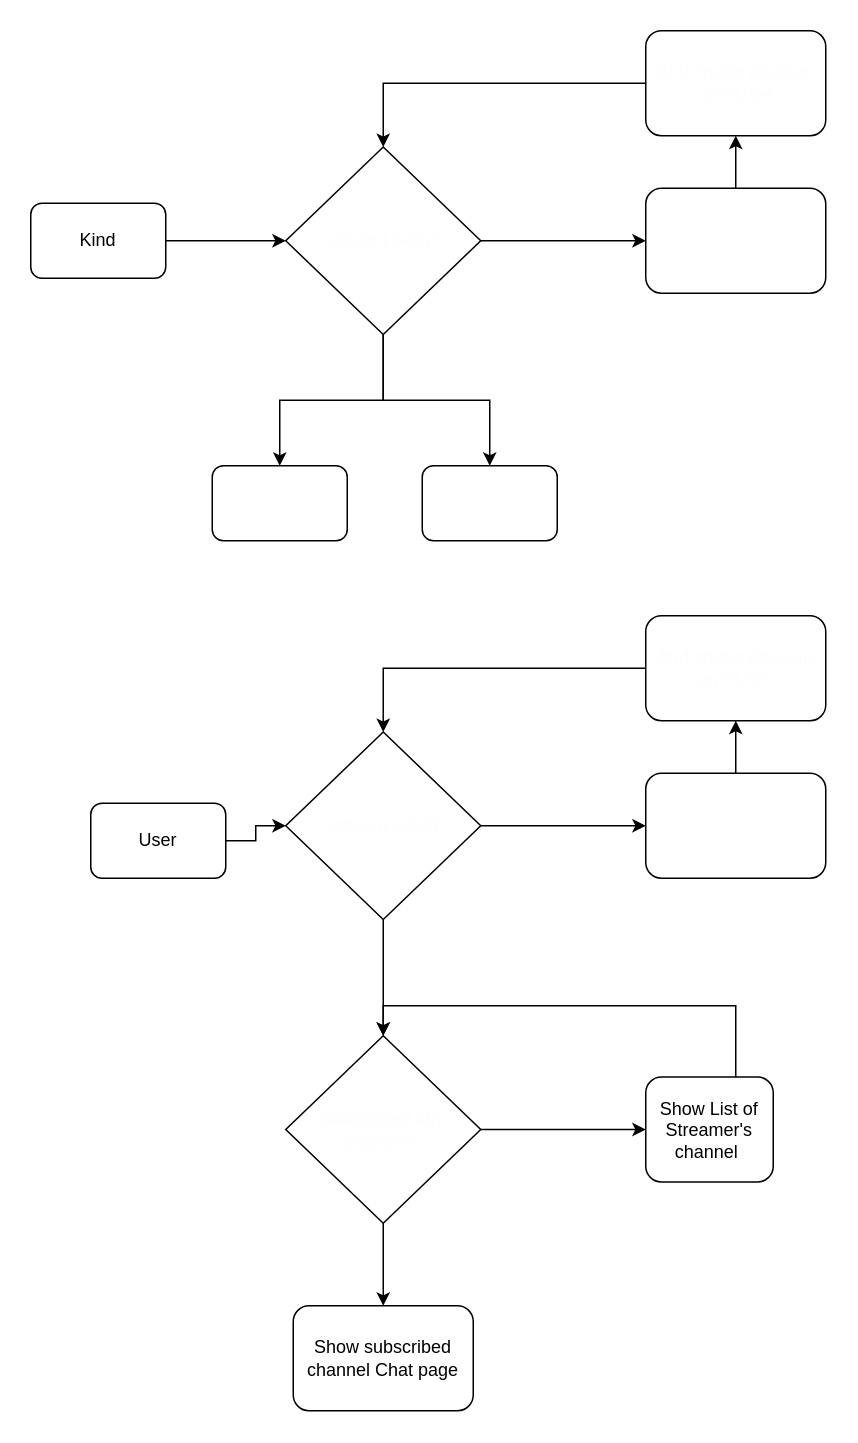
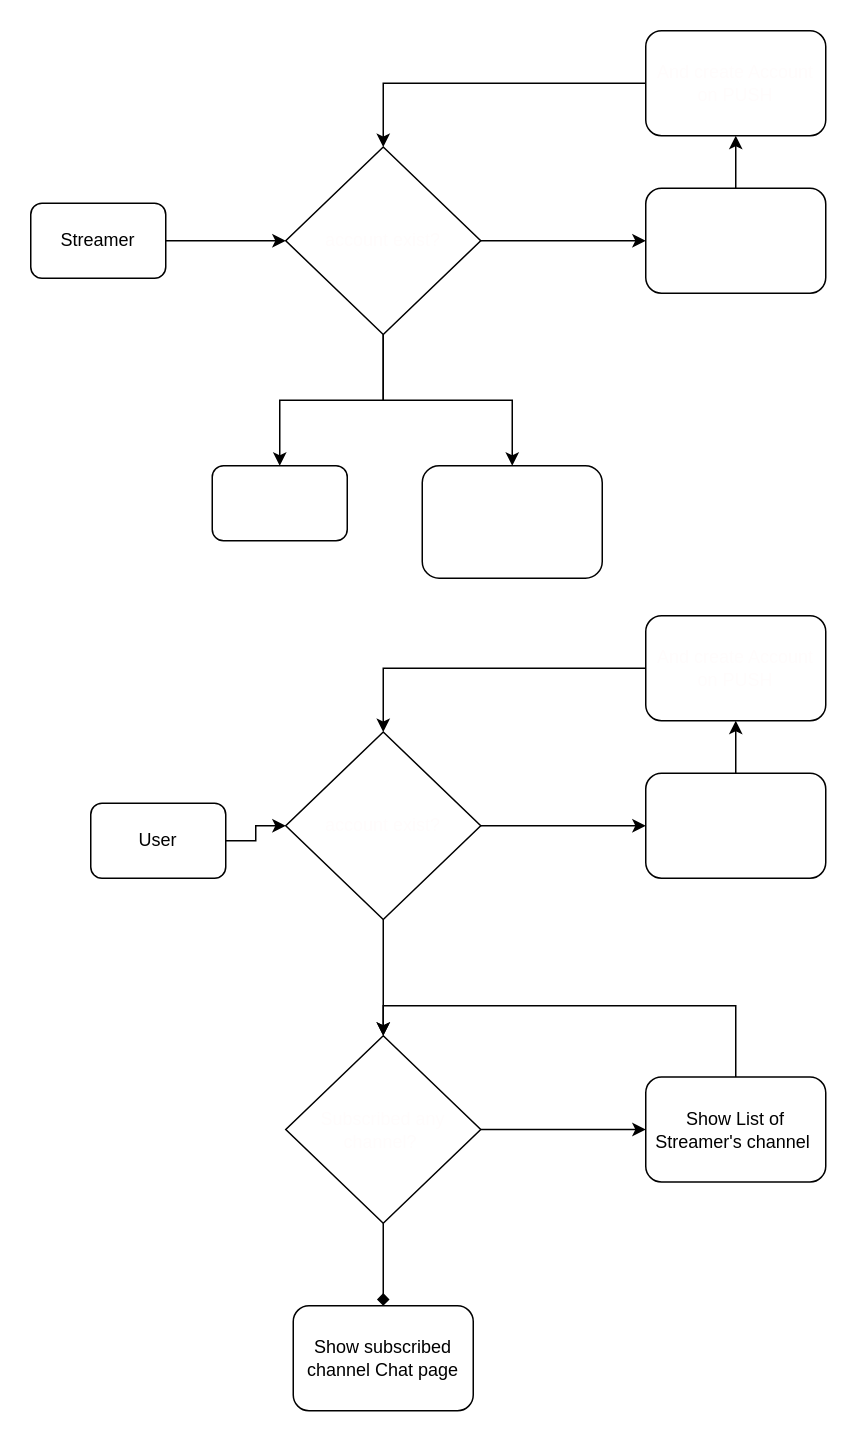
  <mxCell id="0" />
  <mxCell id="1" parent="0" />
  <mxCell id="2" style="edgeStyle=orthogonalEdgeStyle;rounded=0;orthogonalLoop=1;jettySize=auto;html=1;entryX=0;entryY=0.5;entryDx=0;entryDy=0;fontColor=#FFFFFF;" edge="1" parent="1" source="3" target="7"><mxGeometry relative="1" as="geometry" /></mxCell>
- <mxCell id="3" value="Kind" style="rounded=1;whiteSpace=wrap;html=1;" vertex="1" parent="1"><mxGeometry x="20" y="135" width="90" height="50" as="geometry" /></mxCell>
+ <mxCell id="3" value="Streamer" style="rounded=1;whiteSpace=wrap;html=1;" vertex="1" parent="1"><mxGeometry x="20" y="135" width="90" height="50" as="geometry" /></mxCell>
  <mxCell id="4" style="edgeStyle=orthogonalEdgeStyle;rounded=0;orthogonalLoop=1;jettySize=auto;html=1;entryX=0;entryY=0.5;entryDx=0;entryDy=0;fontColor=#FFFFFF;" edge="1" parent="1" source="7" target="9"><mxGeometry relative="1" as="geometry" /></mxCell>
  <mxCell id="5" style="edgeStyle=orthogonalEdgeStyle;rounded=0;orthogonalLoop=1;jettySize=auto;html=1;entryX=0.5;entryY=0;entryDx=0;entryDy=0;fontColor=#FFFFFF;" edge="1" parent="1" source="7" target="14"><mxGeometry relative="1" as="geometry" /></mxCell>
  <mxCell id="6" style="edgeStyle=orthogonalEdgeStyle;rounded=0;orthogonalLoop=1;jettySize=auto;html=1;entryX=0.5;entryY=0;entryDx=0;entryDy=0;fontColor=#FFFFFF;" edge="1" parent="1" source="7" target="15"><mxGeometry relative="1" as="geometry" /></mxCell>
  <mxCell id="7" value="&lt;span style=&quot;&quot; class=&quot;S1PPyQ&quot;&gt;&lt;font color=&quot;#fffcfc&quot;&gt;account exist?&lt;/font&gt;&lt;/span&gt;" style="rhombus;whiteSpace=wrap;html=1;" vertex="1" parent="1"><mxGeometry x="190" y="97.5" width="130" height="125" as="geometry" /></mxCell>
  <mxCell id="8" style="edgeStyle=orthogonalEdgeStyle;rounded=0;orthogonalLoop=1;jettySize=auto;html=1;entryX=0.5;entryY=1;entryDx=0;entryDy=0;fontColor=#FFFFFF;" edge="1" parent="1" source="9" target="11"><mxGeometry relative="1" as="geometry" /></mxCell>
  <mxCell id="9" value="&lt;span style=&quot;&quot; class=&quot;S1PPyQ&quot;&gt;&lt;font color=&quot;#ffffff&quot;&gt;Execute Own Smart Contract&lt;/font&gt;&lt;/span&gt;" style="rounded=1;whiteSpace=wrap;html=1;" vertex="1" parent="1"><mxGeometry x="430" y="125" width="120" height="70" as="geometry" /></mxCell>
  <mxCell id="10" style="edgeStyle=orthogonalEdgeStyle;rounded=0;orthogonalLoop=1;jettySize=auto;html=1;entryX=0.5;entryY=0;entryDx=0;entryDy=0;fontColor=#FFFFFF;" edge="1" parent="1" source="11" target="7"><mxGeometry relative="1" as="geometry" /></mxCell>
  <mxCell id="11" value="&lt;span style=&quot;&quot; class=&quot;S1PPyQ&quot;&gt;&lt;font color=&quot;#fffcfc&quot;&gt;And create Account on PUSH&lt;/font&gt;&lt;/span&gt;" style="rounded=1;whiteSpace=wrap;html=1;" vertex="1" parent="1"><mxGeometry x="430" y="20" width="120" height="70" as="geometry" /></mxCell>
  <mxCell id="12" value="No" style="text;html=1;align=center;verticalAlign=middle;resizable=0;points=[];autosize=1;strokeColor=none;fillColor=none;fontColor=#FFFFFF;" vertex="1" parent="1"><mxGeometry x="320" y="125" width="40" height="30" as="geometry" /></mxCell>
  <mxCell id="13" value="Yes" style="text;html=1;align=center;verticalAlign=middle;resizable=0;points=[];autosize=1;strokeColor=none;fillColor=none;fontColor=#FFFFFF;" vertex="1" parent="1"><mxGeometry x="210" y="222.5" width="40" height="30" as="geometry" /></mxCell>
  <mxCell id="14" value="&lt;span style=&quot;&quot; class=&quot;S1PPyQ&quot;&gt;&lt;font color=&quot;#ffffff&quot;&gt;Notify Subuscriber&lt;/font&gt;&lt;/span&gt;" style="rounded=1;whiteSpace=wrap;html=1;" vertex="1" parent="1"><mxGeometry x="141" y="310" width="90" height="50" as="geometry" /></mxCell>
- <mxCell id="15" value="&lt;span style=&quot;&quot; class=&quot;S1PPyQ&quot;&gt;&lt;font color=&quot;#ffffff&quot;&gt;Discord Kind Chat&lt;/font&gt;&lt;/span&gt;" style="rounded=1;whiteSpace=wrap;html=1;" vertex="1" parent="1"><mxGeometry x="281" y="310" width="90" height="50" as="geometry" /></mxCell>
+ <mxCell id="15" value="&lt;span style=&quot;&quot; class=&quot;S1PPyQ&quot;&gt;&lt;font color=&quot;#ffffff&quot;&gt;Discord Kind Chat&lt;/font&gt;&lt;/span&gt;" style="rounded=1;whiteSpace=wrap;html=1;" vertex="1" parent="1"><mxGeometry x="281" y="310" width="120" height="75" as="geometry" /></mxCell>
  <mxCell id="16" style="edgeStyle=orthogonalEdgeStyle;rounded=0;orthogonalLoop=1;jettySize=auto;html=1;entryX=0;entryY=0.5;entryDx=0;entryDy=0;fontColor=#FFFFFF;" edge="1" parent="1" source="17" target="20"><mxGeometry relative="1" as="geometry" /></mxCell>
  <mxCell id="17" value="User" style="rounded=1;whiteSpace=wrap;html=1;" vertex="1" parent="1"><mxGeometry x="60" y="535" width="90" height="50" as="geometry" /></mxCell>
  <mxCell id="18" style="edgeStyle=orthogonalEdgeStyle;rounded=0;orthogonalLoop=1;jettySize=auto;html=1;entryX=0;entryY=0.5;entryDx=0;entryDy=0;fontColor=#FFFFFF;" edge="1" parent="1" source="20" target="22"><mxGeometry relative="1" as="geometry" /></mxCell>
  <mxCell id="19" style="edgeStyle=orthogonalEdgeStyle;rounded=0;orthogonalLoop=1;jettySize=auto;html=1;entryX=0.5;entryY=0;entryDx=0;entryDy=0;fontColor=#FFFFFF;" edge="1" parent="1" source="20" target="29"><mxGeometry relative="1" as="geometry" /></mxCell>
  <mxCell id="20" value="&lt;span style=&quot;&quot; class=&quot;S1PPyQ&quot;&gt;&lt;font color=&quot;#fffcfc&quot;&gt;account exist?&lt;/font&gt;&lt;/span&gt;" style="rhombus;whiteSpace=wrap;html=1;" vertex="1" parent="1"><mxGeometry x="190" y="487.5" width="130" height="125" as="geometry" /></mxCell>
  <mxCell id="21" style="edgeStyle=orthogonalEdgeStyle;rounded=0;orthogonalLoop=1;jettySize=auto;html=1;entryX=0.5;entryY=1;entryDx=0;entryDy=0;fontColor=#FFFFFF;" edge="1" parent="1" source="22" target="24"><mxGeometry relative="1" as="geometry" /></mxCell>
  <mxCell id="22" value="&lt;span style=&quot;&quot; class=&quot;S1PPyQ&quot;&gt;&lt;font color=&quot;#ffffff&quot;&gt;Execute Own Smart Contract&lt;/font&gt;&lt;/span&gt;" style="rounded=1;whiteSpace=wrap;html=1;" vertex="1" parent="1"><mxGeometry x="430" y="515" width="120" height="70" as="geometry" /></mxCell>
  <mxCell id="23" style="edgeStyle=orthogonalEdgeStyle;rounded=0;orthogonalLoop=1;jettySize=auto;html=1;entryX=0.5;entryY=0;entryDx=0;entryDy=0;fontColor=#FFFFFF;" edge="1" parent="1" source="24" target="20"><mxGeometry relative="1" as="geometry" /></mxCell>
  <mxCell id="24" value="&lt;span style=&quot;&quot; class=&quot;S1PPyQ&quot;&gt;&lt;font color=&quot;#fffcfc&quot;&gt;And create Account on PUSH&lt;/font&gt;&lt;/span&gt;" style="rounded=1;whiteSpace=wrap;html=1;" vertex="1" parent="1"><mxGeometry x="430" y="410" width="120" height="70" as="geometry" /></mxCell>
  <mxCell id="25" value="No" style="text;html=1;align=center;verticalAlign=middle;resizable=0;points=[];autosize=1;strokeColor=none;fillColor=none;fontColor=#FFFFFF;" vertex="1" parent="1"><mxGeometry x="320" y="515" width="40" height="30" as="geometry" /></mxCell>
  <mxCell id="26" value="Yes" style="text;html=1;align=center;verticalAlign=middle;resizable=0;points=[];autosize=1;strokeColor=none;fillColor=none;fontColor=#FFFFFF;" vertex="1" parent="1"><mxGeometry x="210" y="612.5" width="40" height="30" as="geometry" /></mxCell>
- <mxCell id="27" style="edgeStyle=orthogonalEdgeStyle;rounded=0;orthogonalLoop=1;jettySize=auto;html=1;entryX=0.5;entryY=0;entryDx=0;entryDy=0;fontColor=#FFFFFF;" edge="1" parent="1" source="29" target="33"><mxGeometry relative="1" as="geometry" /></mxCell>
+ <mxCell id="27" style="edgeStyle=orthogonalEdgeStyle;rounded=0;orthogonalLoop=1;jettySize=auto;html=1;entryX=0.5;entryY=0;entryDx=0;entryDy=0;fontColor=#FFFFFF;endArrow=diamond;" edge="1" parent="1" source="29" target="33"><mxGeometry relative="1" as="geometry" /></mxCell>
  <mxCell id="28" style="edgeStyle=orthogonalEdgeStyle;rounded=0;orthogonalLoop=1;jettySize=auto;html=1;entryX=0;entryY=0.5;entryDx=0;entryDy=0;fontColor=#FFFFFF;" edge="1" parent="1" source="29" target="31"><mxGeometry relative="1" as="geometry" /></mxCell>
  <mxCell id="29" value="&lt;span style=&quot;&quot; class=&quot;S1PPyQ&quot;&gt;&lt;font color=&quot;#fffcfc&quot;&gt;Subscribed any channel?&amp;nbsp;&lt;/font&gt;&lt;/span&gt;" style="rhombus;whiteSpace=wrap;html=1;" vertex="1" parent="1"><mxGeometry x="190" y="690" width="130" height="125" as="geometry" /></mxCell>
  <mxCell id="30" style="edgeStyle=orthogonalEdgeStyle;rounded=0;orthogonalLoop=1;jettySize=auto;html=1;entryX=0.5;entryY=0;entryDx=0;entryDy=0;fontColor=#FFFFFF;" edge="1" parent="1" source="31" target="29"><mxGeometry relative="1" as="geometry"><Array as="points"><mxPoint x="490" y="670" /><mxPoint x="255" y="670" /></Array></mxGeometry></mxCell>
- <mxCell id="31" value="Show List of Streamer's channel&amp;nbsp;" style="rounded=1;whiteSpace=wrap;html=1;" vertex="1" parent="1"><mxGeometry x="430" y="717.5" width="85" height="70" as="geometry" /></mxCell>
+ <mxCell id="31" value="Show List of Streamer's channel&amp;nbsp;" style="rounded=1;whiteSpace=wrap;html=1;" vertex="1" parent="1"><mxGeometry x="430" y="717.5" width="120" height="70" as="geometry" /></mxCell>
  <mxCell id="32" value="No" style="text;html=1;align=center;verticalAlign=middle;resizable=0;points=[];autosize=1;strokeColor=none;fillColor=none;fontColor=#FFFFFF;" vertex="1" parent="1"><mxGeometry x="320" y="717.5" width="40" height="30" as="geometry" /></mxCell>
  <mxCell id="33" value="Show subscribed channel Chat page" style="rounded=1;whiteSpace=wrap;html=1;" vertex="1" parent="1"><mxGeometry x="195" y="870" width="120" height="70" as="geometry" /></mxCell>
  <mxCell id="34" value="Yes" style="text;html=1;align=center;verticalAlign=middle;resizable=0;points=[];autosize=1;strokeColor=none;fillColor=none;fontColor=#FFFFFF;" vertex="1" parent="1"><mxGeometry x="201" y="810" width="40" height="30" as="geometry" /></mxCell>
